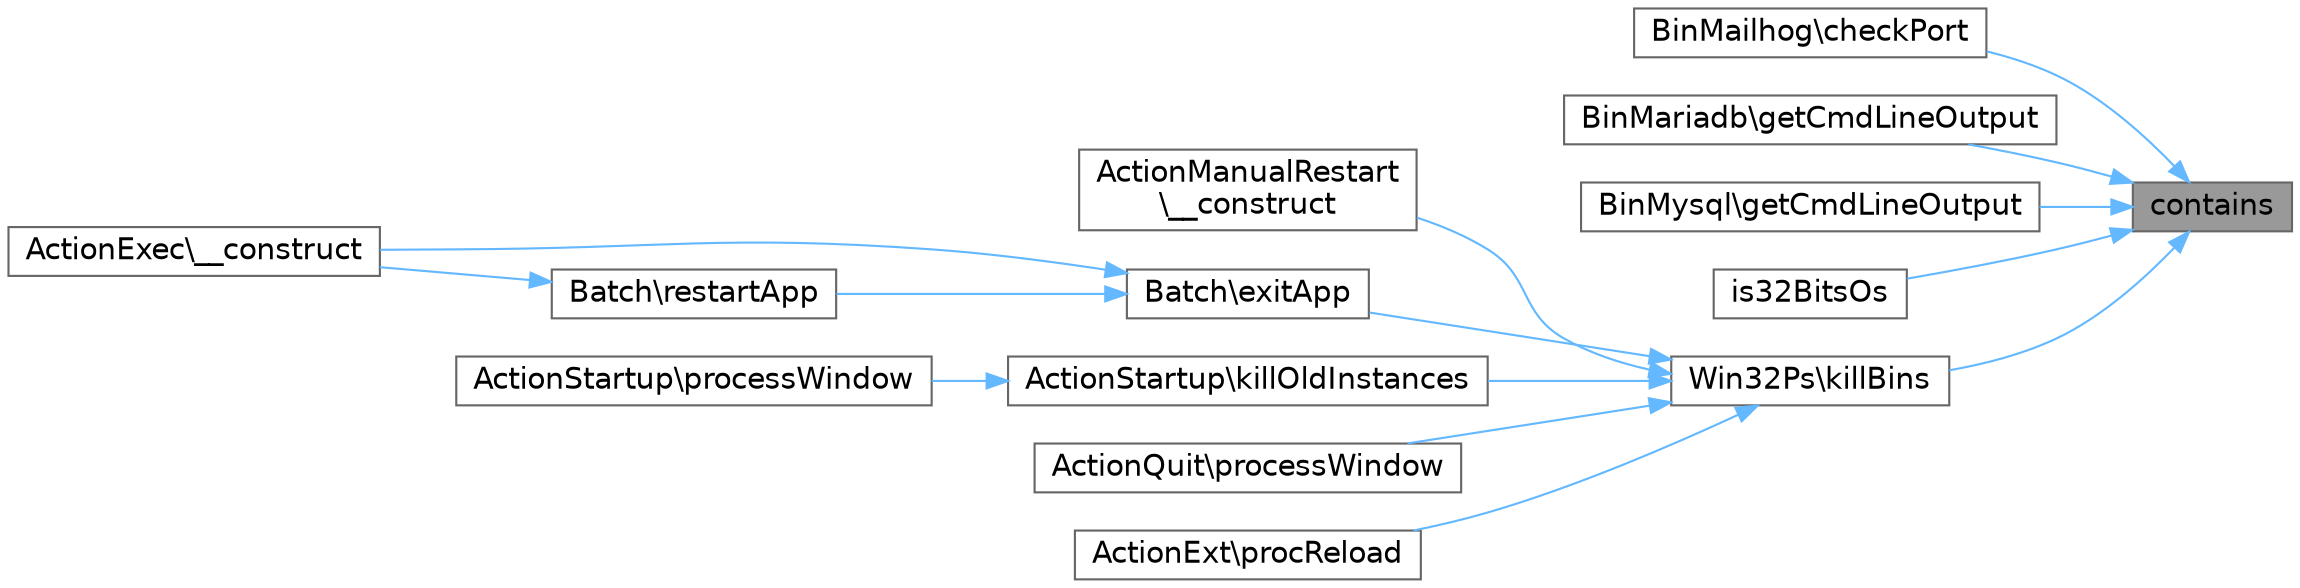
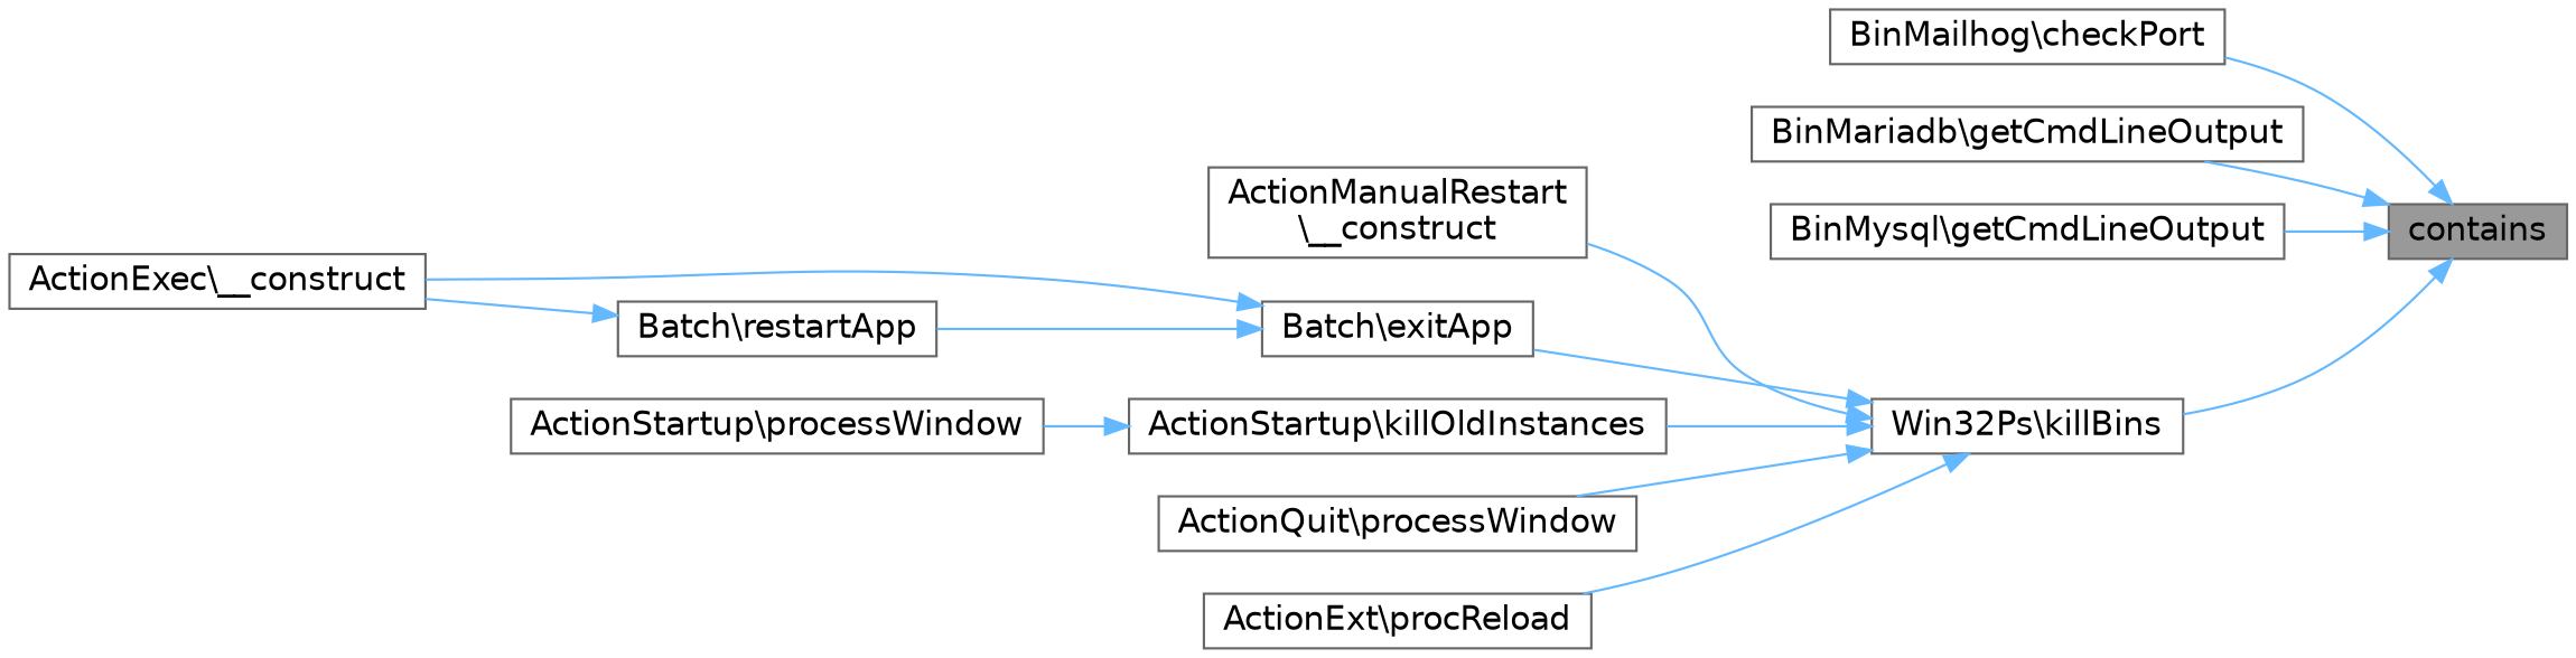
  digraph {
    rankdir=RL
    node [color=grey40 fillcolor=white fontname=Helvetica fontsize=14 shape=box style=filled]
    edge [color=steelblue1 dir=back fontname=Helvetica fontsize=14 labelfontname=Helvetica labelfontsize=14 style=solid]
    n1 [color=gray40 fillcolor=grey60 fontcolor=black height=0.2 label=contains width=0.4]
    n2 [height=0.2 label="BinMailhog\\checkPort" width=0.4]
    n3 [height=0.2 label="BinMariadb\\getCmdLineOutput" width=0.4]
    n4 [height=0.2 label="BinMysql\\getCmdLineOutput" width=0.4]
-   n5 [height=0.2 label=is32BitsOs width=0.4]
    n6 [height=0.2 label="Win32Ps\\killBins" width=0.4]
    n7 [height=0.2 label="ActionManualRestart\l\\__construct" width=0.4]
    n8 [height=0.2 label="Batch\\exitApp" width=0.4]
    n9 [height=0.2 label="ActionStartup\\killOldInstances" width=0.4]
    n10 [height=0.2 label="ActionQuit\\processWindow" width=0.4]
    n11 [height=0.2 label="ActionExt\\procReload" width=0.4]
    n12 [height=0.2 label="ActionExec\\__construct" width=0.4]
    n13 [height=0.2 label="Batch\\restartApp" width=0.4]
    n14 [height=0.2 label="ActionStartup\\processWindow" width=0.4]
    n1 -> n2
    n1 -> n3
    n1 -> n4
-   n1 -> n5
    n1 -> n6
    n6 -> n7
    n6 -> n8
    n6 -> n9
    n6 -> n10
    n6 -> n11
    n8 -> n12
    n8 -> n13
    n9 -> n14
    n13 -> n12
  }
